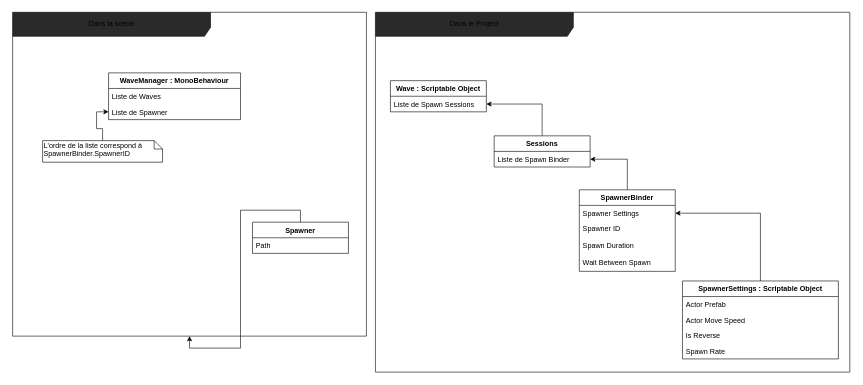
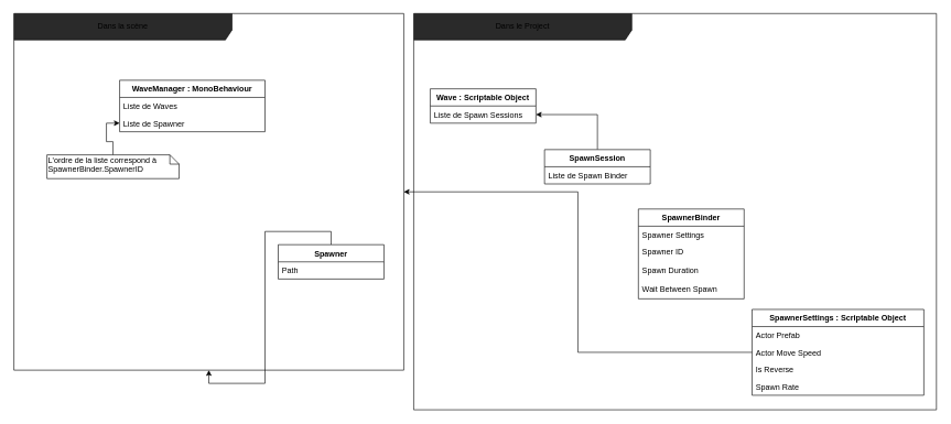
  <mxCell id="0" />
  <mxCell id="1" parent="0" />
  <mxCell id="2" value="Dans le Project" style="shape=umlFrame;whiteSpace=wrap;html=1;strokeWidth=1;fillColor=#2a2a2a;width=330;height=40;" parent="1" vertex="1"><mxGeometry x="625" y="20" width="791" height="600" as="geometry" /></mxCell>
  <mxCell id="3" value="Dans la scène" style="shape=umlFrame;whiteSpace=wrap;html=1;strokeWidth=1;fillColor=#2a2a2a;width=330;height=40;" parent="1" vertex="1"><mxGeometry x="20" y="20" width="590" height="540" as="geometry" /></mxCell>
- <mxCell id="4" style="edgeStyle=orthogonalEdgeStyle;rounded=0;orthogonalLoop=1;jettySize=auto;html=1;" parent="1" source="24" target="20" edge="1"><mxGeometry relative="1" as="geometry" /></mxCell>
- <mxCell id="5" style="edgeStyle=orthogonalEdgeStyle;rounded=0;orthogonalLoop=1;jettySize=auto;html=1;entryX=1;entryY=0.5;entryDx=0;entryDy=0;" parent="1" source="19" target="18" edge="1"><mxGeometry relative="1" as="geometry" /></mxCell>
+ <mxCell id="4" style="edgeStyle=orthogonalEdgeStyle;rounded=0;orthogonalLoop=1;jettySize=auto;html=1;" parent="1" source="24" target="3" edge="1"><mxGeometry relative="1" as="geometry" /></mxCell>
  <mxCell id="6" style="edgeStyle=orthogonalEdgeStyle;rounded=0;orthogonalLoop=1;jettySize=auto;html=1;entryX=1;entryY=0.5;entryDx=0;entryDy=0;" parent="1" source="17" target="8" edge="1"><mxGeometry relative="1" as="geometry" /></mxCell>
  <mxCell id="7" value="Wave : Scriptable Object" style="swimlane;fontStyle=1;align=center;verticalAlign=top;childLayout=stackLayout;horizontal=1;startSize=26;horizontalStack=0;resizeParent=1;resizeParentMax=0;resizeLast=0;collapsible=1;marginBottom=0;" parent="1" vertex="1"><mxGeometry x="650" y="134" width="160" height="52" as="geometry"><mxRectangle x="970" y="390" width="60" height="26" as="alternateBounds" /></mxGeometry></mxCell>
  <mxCell id="8" value="Liste de Spawn Sessions" style="text;strokeColor=none;fillColor=none;align=left;verticalAlign=top;spacingLeft=4;spacingRight=4;overflow=hidden;rotatable=0;points=[[0,0.5],[1,0.5]];portConstraint=eastwest;" parent="7" vertex="1"><mxGeometry y="26" width="160" height="26" as="geometry" /></mxCell>
  <mxCell id="9" style="edgeStyle=orthogonalEdgeStyle;rounded=0;orthogonalLoop=1;jettySize=auto;html=1;" parent="1" source="10" target="14" edge="1"><mxGeometry relative="1" as="geometry" /></mxCell>
  <mxCell id="10" value="L'ordre de la liste correspond à SpawnerBinder.SpawnerID" style="shape=note;whiteSpace=wrap;html=1;size=14;verticalAlign=top;align=left;spacingTop=-6;" parent="1" vertex="1"><mxGeometry x="70" y="234" width="200" height="36" as="geometry" /></mxCell>
  <mxCell id="11" style="edgeStyle=orthogonalEdgeStyle;rounded=0;orthogonalLoop=1;jettySize=auto;html=1;" parent="1" source="15" target="3" edge="1"><mxGeometry relative="1" as="geometry" /></mxCell>
  <mxCell id="12" value="WaveManager : MonoBehaviour" style="swimlane;fontStyle=1;align=center;verticalAlign=top;childLayout=stackLayout;horizontal=1;startSize=26;horizontalStack=0;resizeParent=1;resizeParentMax=0;resizeLast=0;collapsible=1;marginBottom=0;" parent="1" vertex="1"><mxGeometry x="180" y="121" width="220" height="78" as="geometry"><mxRectangle x="370" y="330" width="130" height="26" as="alternateBounds" /></mxGeometry></mxCell>
  <mxCell id="13" value="Liste de Waves" style="text;strokeColor=none;fillColor=none;align=left;verticalAlign=top;spacingLeft=4;spacingRight=4;overflow=hidden;rotatable=0;points=[[0,0.5],[1,0.5]];portConstraint=eastwest;" parent="12" vertex="1"><mxGeometry y="26" width="220" height="26" as="geometry" /></mxCell>
  <mxCell id="14" value="Liste de Spawner" style="text;strokeColor=none;fillColor=none;align=left;verticalAlign=top;spacingLeft=4;spacingRight=4;overflow=hidden;rotatable=0;points=[[0,0.5],[1,0.5]];portConstraint=eastwest;" parent="12" vertex="1"><mxGeometry y="52" width="220" height="26" as="geometry" /></mxCell>
  <mxCell id="15" value="Spawner" style="swimlane;fontStyle=1;align=center;verticalAlign=top;childLayout=stackLayout;horizontal=1;startSize=26;horizontalStack=0;resizeParent=1;resizeParentMax=0;resizeLast=0;collapsible=1;marginBottom=0;" parent="1" vertex="1"><mxGeometry x="420" y="370" width="160" height="52" as="geometry"><mxRectangle x="760" y="230" width="110" height="26" as="alternateBounds" /></mxGeometry></mxCell>
  <mxCell id="16" value="Path" style="text;strokeColor=none;fillColor=none;align=left;verticalAlign=top;spacingLeft=4;spacingRight=4;overflow=hidden;rotatable=0;points=[[0,0.5],[1,0.5]];portConstraint=eastwest;" parent="15" vertex="1"><mxGeometry y="26" width="160" height="26" as="geometry" /></mxCell>
- <mxCell id="17" value="Sessions" style="swimlane;fontStyle=1;align=center;verticalAlign=top;childLayout=stackLayout;horizontal=1;startSize=26;horizontalStack=0;resizeParent=1;resizeParentMax=0;resizeLast=0;collapsible=1;marginBottom=0;" parent="1" vertex="1"><mxGeometry x="823" y="226" width="160" height="52" as="geometry"><mxRectangle x="1020" y="220" width="130" height="26" as="alternateBounds" /></mxGeometry></mxCell>
+ <mxCell id="17" value="SpawnSession" style="swimlane;fontStyle=1;align=center;verticalAlign=top;childLayout=stackLayout;horizontal=1;startSize=26;horizontalStack=0;resizeParent=1;resizeParentMax=0;resizeLast=0;collapsible=1;marginBottom=0;" parent="1" vertex="1"><mxGeometry x="823" y="226" width="160" height="52" as="geometry"><mxRectangle x="1020" y="220" width="130" height="26" as="alternateBounds" /></mxGeometry></mxCell>
  <mxCell id="18" value="Liste de Spawn Binder" style="text;strokeColor=none;fillColor=none;align=left;verticalAlign=top;spacingLeft=4;spacingRight=4;overflow=hidden;rotatable=0;points=[[0,0.5],[1,0.5]];portConstraint=eastwest;" parent="17" vertex="1"><mxGeometry y="26" width="160" height="26" as="geometry" /></mxCell>
  <mxCell id="19" value="SpawnerBinder" style="swimlane;fontStyle=1;align=center;verticalAlign=top;childLayout=stackLayout;horizontal=1;startSize=26;horizontalStack=0;resizeParent=1;resizeParentMax=0;resizeLast=0;collapsible=1;marginBottom=0;" parent="1" vertex="1"><mxGeometry x="965" y="316" width="160" height="136" as="geometry"><mxRectangle x="1020" y="220" width="130" height="26" as="alternateBounds" /></mxGeometry></mxCell>
  <mxCell id="20" value="Spawner Settings" style="text;strokeColor=none;fillColor=none;align=left;verticalAlign=top;spacingLeft=4;spacingRight=4;overflow=hidden;rotatable=0;points=[[0,0.5],[1,0.5]];portConstraint=eastwest;" parent="19" vertex="1"><mxGeometry y="26" width="160" height="26" as="geometry" /></mxCell>
  <mxCell id="21" value="Spawner ID" style="text;strokeColor=none;fillColor=none;align=left;verticalAlign=top;spacingLeft=4;spacingRight=4;overflow=hidden;rotatable=0;points=[[0,0.5],[1,0.5]];portConstraint=eastwest;" parent="19" vertex="1"><mxGeometry y="52" width="160" height="28" as="geometry" /></mxCell>
  <mxCell id="22" value="Spawn Duration" style="text;strokeColor=none;fillColor=none;align=left;verticalAlign=top;spacingLeft=4;spacingRight=4;overflow=hidden;rotatable=0;points=[[0,0.5],[1,0.5]];portConstraint=eastwest;" parent="19" vertex="1"><mxGeometry y="80" width="160" height="28" as="geometry" /></mxCell>
  <mxCell id="23" value="Wait Between Spawn" style="text;strokeColor=none;fillColor=none;align=left;verticalAlign=top;spacingLeft=4;spacingRight=4;overflow=hidden;rotatable=0;points=[[0,0.5],[1,0.5]];portConstraint=eastwest;" parent="19" vertex="1"><mxGeometry y="108" width="160" height="28" as="geometry" /></mxCell>
  <mxCell id="24" value="SpawnerSettings : Scriptable Object" style="swimlane;fontStyle=1;align=center;verticalAlign=top;childLayout=stackLayout;horizontal=1;startSize=26;horizontalStack=0;resizeParent=1;resizeParentMax=0;resizeLast=0;collapsible=1;marginBottom=0;" parent="1" vertex="1"><mxGeometry x="1137" y="468" width="260" height="130" as="geometry"><mxRectangle x="1020" y="220" width="130" height="26" as="alternateBounds" /></mxGeometry></mxCell>
  <mxCell id="25" value="Actor Prefab" style="text;strokeColor=none;fillColor=none;align=left;verticalAlign=top;spacingLeft=4;spacingRight=4;overflow=hidden;rotatable=0;points=[[0,0.5],[1,0.5]];portConstraint=eastwest;" parent="24" vertex="1"><mxGeometry y="26" width="260" height="26" as="geometry" /></mxCell>
  <mxCell id="26" value="Actor Move Speed" style="text;strokeColor=none;fillColor=none;align=left;verticalAlign=top;spacingLeft=4;spacingRight=4;overflow=hidden;rotatable=0;points=[[0,0.5],[1,0.5]];portConstraint=eastwest;" parent="24" vertex="1"><mxGeometry y="52" width="260" height="26" as="geometry" /></mxCell>
  <mxCell id="27" value="Is Reverse" style="text;strokeColor=none;fillColor=none;align=left;verticalAlign=top;spacingLeft=4;spacingRight=4;overflow=hidden;rotatable=0;points=[[0,0.5],[1,0.5]];portConstraint=eastwest;" parent="24" vertex="1"><mxGeometry y="78" width="260" height="26" as="geometry" /></mxCell>
  <mxCell id="28" value="Spawn Rate" style="text;strokeColor=none;fillColor=none;align=left;verticalAlign=top;spacingLeft=4;spacingRight=4;overflow=hidden;rotatable=0;points=[[0,0.5],[1,0.5]];portConstraint=eastwest;" parent="24" vertex="1"><mxGeometry y="104" width="260" height="26" as="geometry" /></mxCell>
